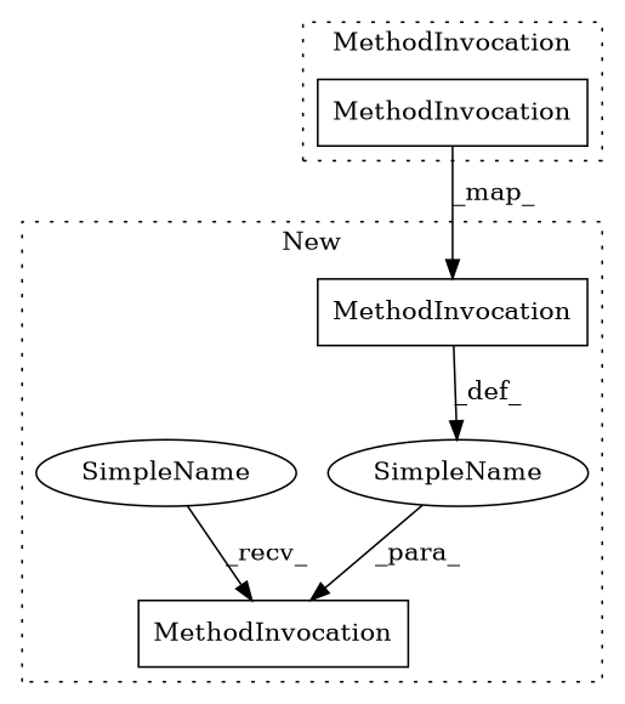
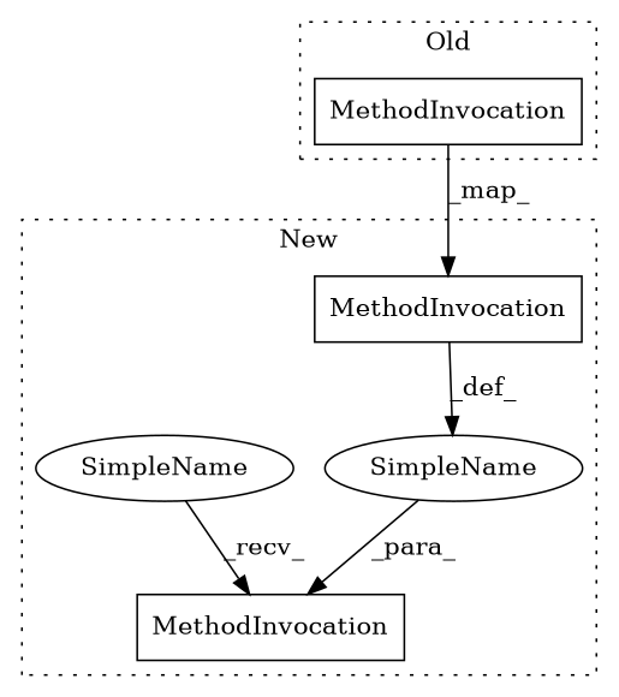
  digraph {
    node [a=32 l="7,1" shape=box]
    n1 [label=MethodInvocation s="4350,4366"]
    n2 [l="5,1" label=MethodInvocation s="4339,4367"]
    n3 [a=42 l=5 label=SimpleName s=4333 shape=ellipse]
    n4 [a=42 label=SimpleName shape=ellipse l=""]
    n5 [label=MethodInvocation s="4339,4355"]
    subgraph cluster_1 {
      label=New
      style=dotted
      n1
      n2
      n3
      n4
    }
    subgraph cluster_2 {
-     label=MethodInvocation
+     label=Old
      style=dotted
      n5
    }
    n1 -> n4 [label=_def_]
    n3 -> n2 [label=_recv_]
    n4 -> n2 [label=_para_]
    n5 -> n1 [label=_map_]
  }
